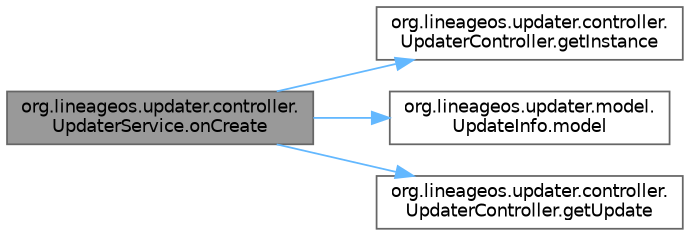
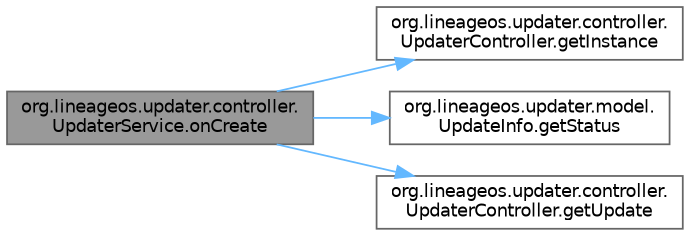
  digraph {
    rankdir=LR
    node [color=grey40 fillcolor=white fontname=Helvetica fontsize=10 shape=box style=filled]
    edge [color=steelblue1 fontname=Helvetica fontsize=10 labelfontname=Helvetica labelfontsize=10 style=solid]
    n1 [color=gray40 fillcolor=grey60 fontcolor=black height=0.2 label="org.lineageos.updater.controller.\lUpdaterService.onCreate" width=0.4]
    n2 [height=0.2 label="org.lineageos.updater.controller.\lUpdaterController.getInstance" width=0.4]
-   n3 [height=0.2 label="org.lineageos.updater.model.\lUpdateInfo.model" width=0.4]
+   n3 [height=0.2 label="org.lineageos.updater.model.\lUpdateInfo.getStatus" width=0.4]
    n4 [height=0.2 label="org.lineageos.updater.controller.\lUpdaterController.getUpdate" width=0.4]
    n1 -> n2
    n1 -> n3
    n1 -> n4
  }
